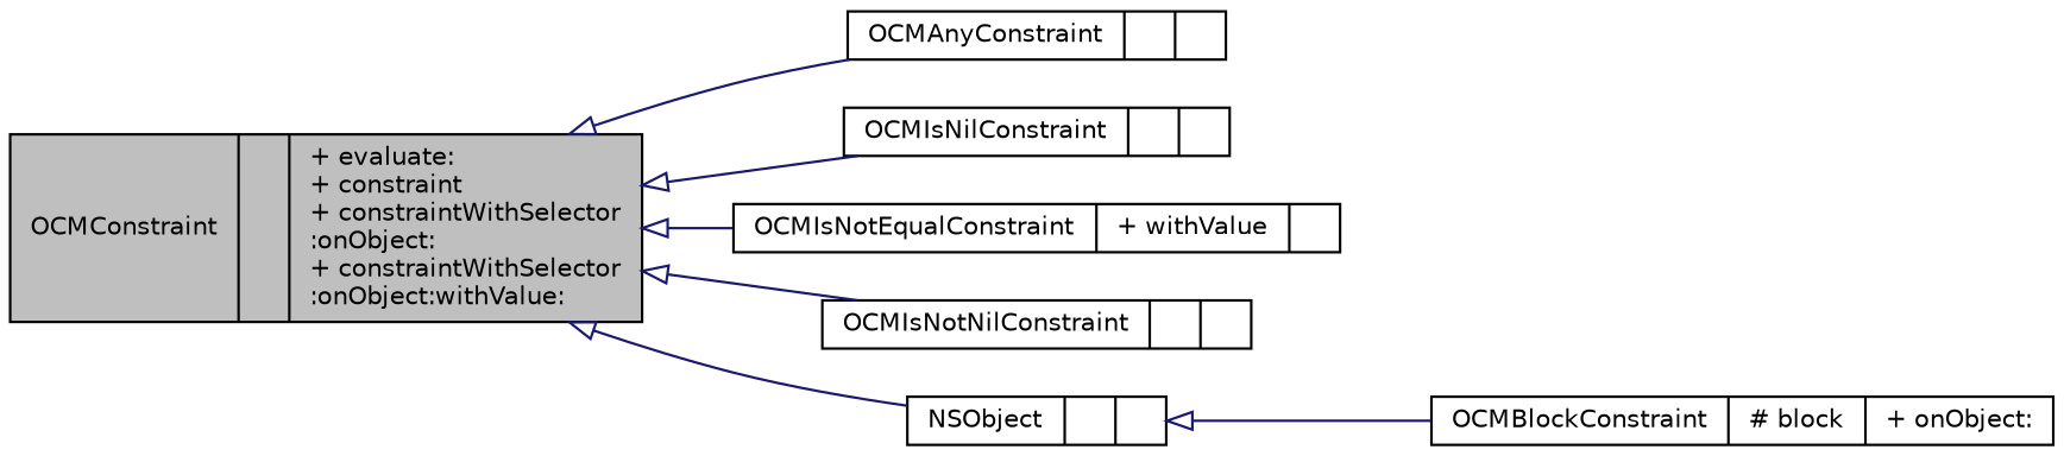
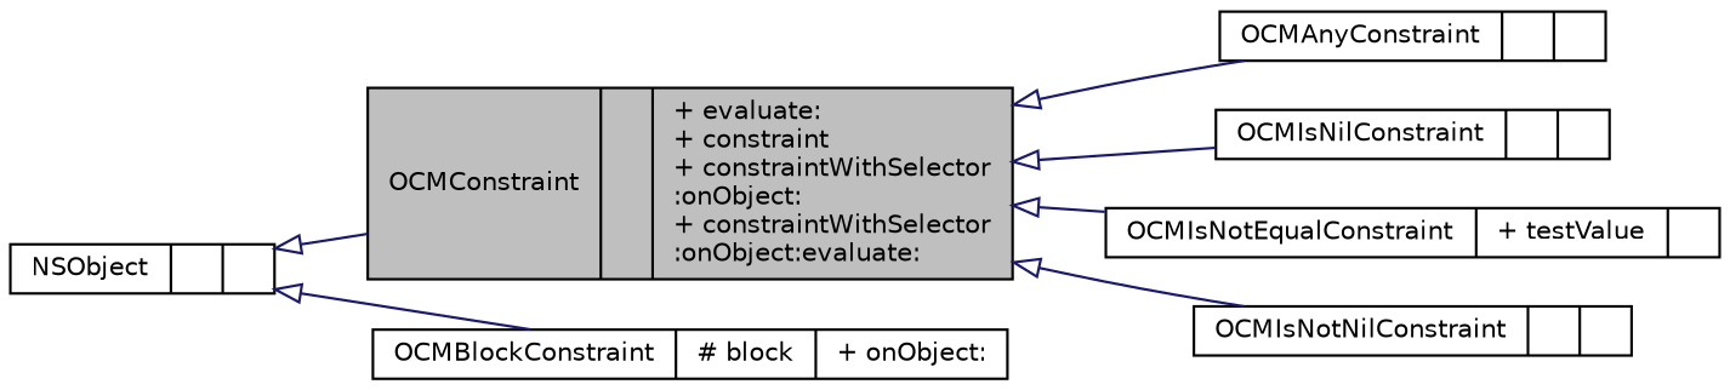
  digraph {
    rankdir=LR
    node [color=black fontname=Helvetica fontsize=10 shape=record]
    edge [arrowtail=onormal color=midnightblue dir=back fontname=Helvetica fontsize=10 labelfontname=Helvetica labelfontsize=10 style=solid]
-   n1 [fillcolor=grey75 fontcolor=black height=0.2 label="{OCMConstraint\n||+ evaluate:\l+ constraint\l+ constraintWithSelector\l:onObject:\l+ constraintWithSelector\l:onObject:withValue:\l}" style=filled width=0.4]
+   n1 [fillcolor=grey75 fontcolor=black height=0.2 label="{OCMConstraint\n||+ evaluate:\l+ constraint\l+ constraintWithSelector\l:onObject:\l+ constraintWithSelector\l:onObject:evaluate:\l}" style=filled width=0.4]
    n2 [height=0.2 label="{OCMAnyConstraint\n||}" width=0.4]
    n3 [height=0.2 label="{OCMIsNilConstraint\n||}" width=0.4]
-   n4 [height=0.2 label="{OCMIsNotEqualConstraint\n|+ withValue\l|}" width=0.4]
+   n4 [height=0.2 label="{OCMIsNotEqualConstraint\n|+ testValue\l|}" width=0.4]
    n5 [height=0.2 label="{OCMIsNotNilConstraint\n||}" width=0.4]
    n6 [height=0.2 label="{OCMBlockConstraint\n|# block\l|+ onObject:\l}" width=0.4]
    n7 [height=0.2 label="{NSObject\n||}" width=0.4]
    n1 -> n2
    n1 -> n3
    n1 -> n4
    n1 -> n5
-   n1 -> n7
+   n7 -> n1
    n7 -> n6
  }
